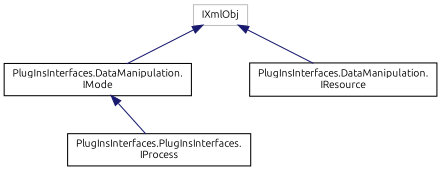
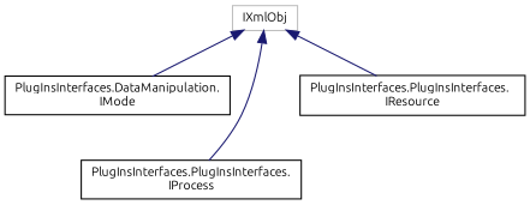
  digraph {
    fontname=Ubuntu
    rankdir=TB
    node [color=black fillcolor=white fontname=Ubuntu fontsize=10 shape=record style=filled]
    edge [color=midnightblue dir=back fontname=Ubuntu fontsize=10 labelfontname=Helvetica labelfontsize=10 style=solid]
    n1 [color=grey75 height=0.2 label=IXmlObj width=0.4]
    n2 [height=0.2 label="PlugInsInterfaces.DataManipulation.\lIMode" width=0.4]
    n3 [height=0.2 label="PlugInsInterfaces.PlugInsInterfaces.\lIProcess" width=0.4]
-   n4 [height=0.2 label="PlugInsInterfaces.DataManipulation.\lIResource" width=0.4]
+   n4 [height=0.2 label="PlugInsInterfaces.PlugInsInterfaces.\lIResource" width=0.4]
    n1 -> n2
-   n2 -> n3
+   n1 -> n3
    n1 -> n4
  }
